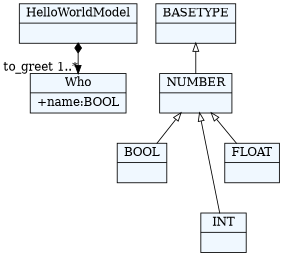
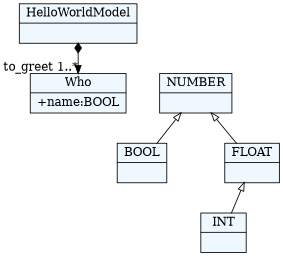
  digraph {
    fontname="Bitstream Vera Sans"
    fontsize=8
    nodesep=0.3
    node [fillcolor=aliceblue shape=record style=filled]
    edge [arrowtail=empty dir=back]
    n1 [label="{Who|+name:BOOL\l}"]
    n2 [label="{HelloWorldModel|}"]
-   n3 [label="{BASETYPE|}"]
    n4 [label="{NUMBER|}"]
    n5 [label="{BOOL|}"]
    n6 [label="{INT|}"]
    n7 [label="{FLOAT|}"]
    n2 -> n1 [arrowtail=diamond dir=both headlabel="to_greet 1..*"]
-   n3 -> n4
    n4 -> n5
-   n4 -> n6
+   n7 -> n6
    n4 -> n7
  }
